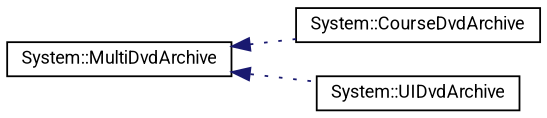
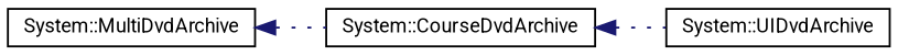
  digraph {
    fontname=Roboto
    rankdir=LR
    node [color=black fillcolor=white fontname=Roboto fontsize=10 shape=record style=filled]
    edge [color=midnightblue dir=back fontname=Roboto fontsize=10 labelfontname=FreeMono labelfontsize=10 style=dotted]
    n1 [height=0.2 label="System::MultiDvdArchive" width=0.4]
    n2 [height=0.2 label="System::CourseDvdArchive" width=0.4]
    n3 [height=0.2 label="System::UIDvdArchive" width=0.4]
    n1 -> n2
-   n1 -> n3
+   n2 -> n3
  }
